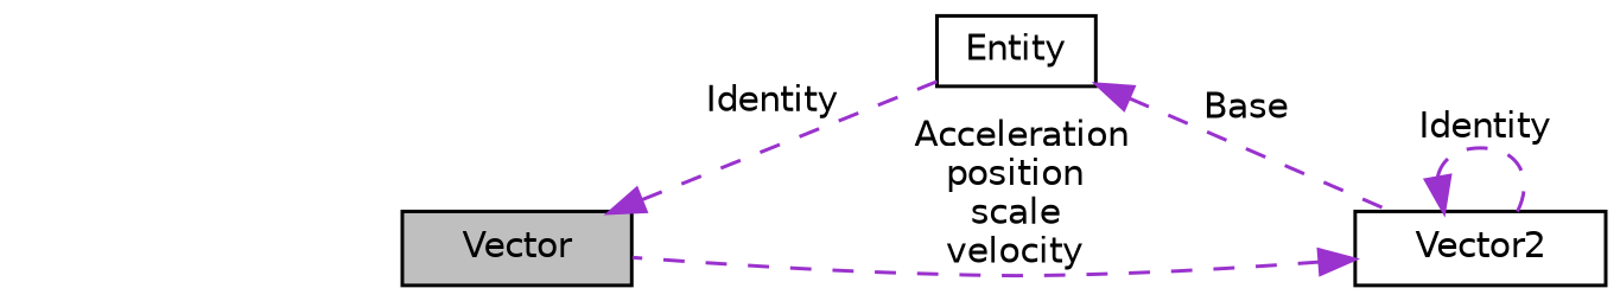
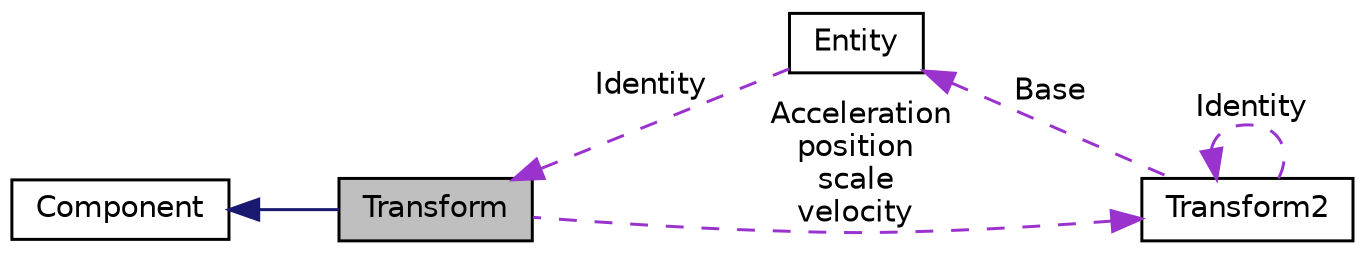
  digraph {
    rankdir=LR
    node [color=black fillcolor=white fontname=Helvetica fontsize=10 shape=record style=filled]
    edge [color=darkorchid3 dir=back fontname=Helvetica fontsize=10 labelfontname=Helvetica labelfontsize=10 style=dashed]
-   n1 [fillcolor=grey75 fontcolor=black height=0.2 label=Vector width=0.4]
+   n1 [fillcolor=grey75 fontcolor=black height=0.2 label=Transform width=0.4]
    n2 [height=0.2 label=Entity width=0.4]
-   n3 [height=0.2 label=Vector2 width=0.4]
+   n3 [height=0.2 label=Transform2 width=0.4]
+   n4 [height=0.2 label=Component width=0.4]
    n1 -> n2 [label=" Identity"]
    n2 -> n3 [label=" Base"]
    n3 -> n1 [label=" Acceleration\nposition\nscale\nvelocity"]
    n3 -> n3 [label=" Identity"]
+   n4 -> n1 [color=midnightblue style=solid]
  }
